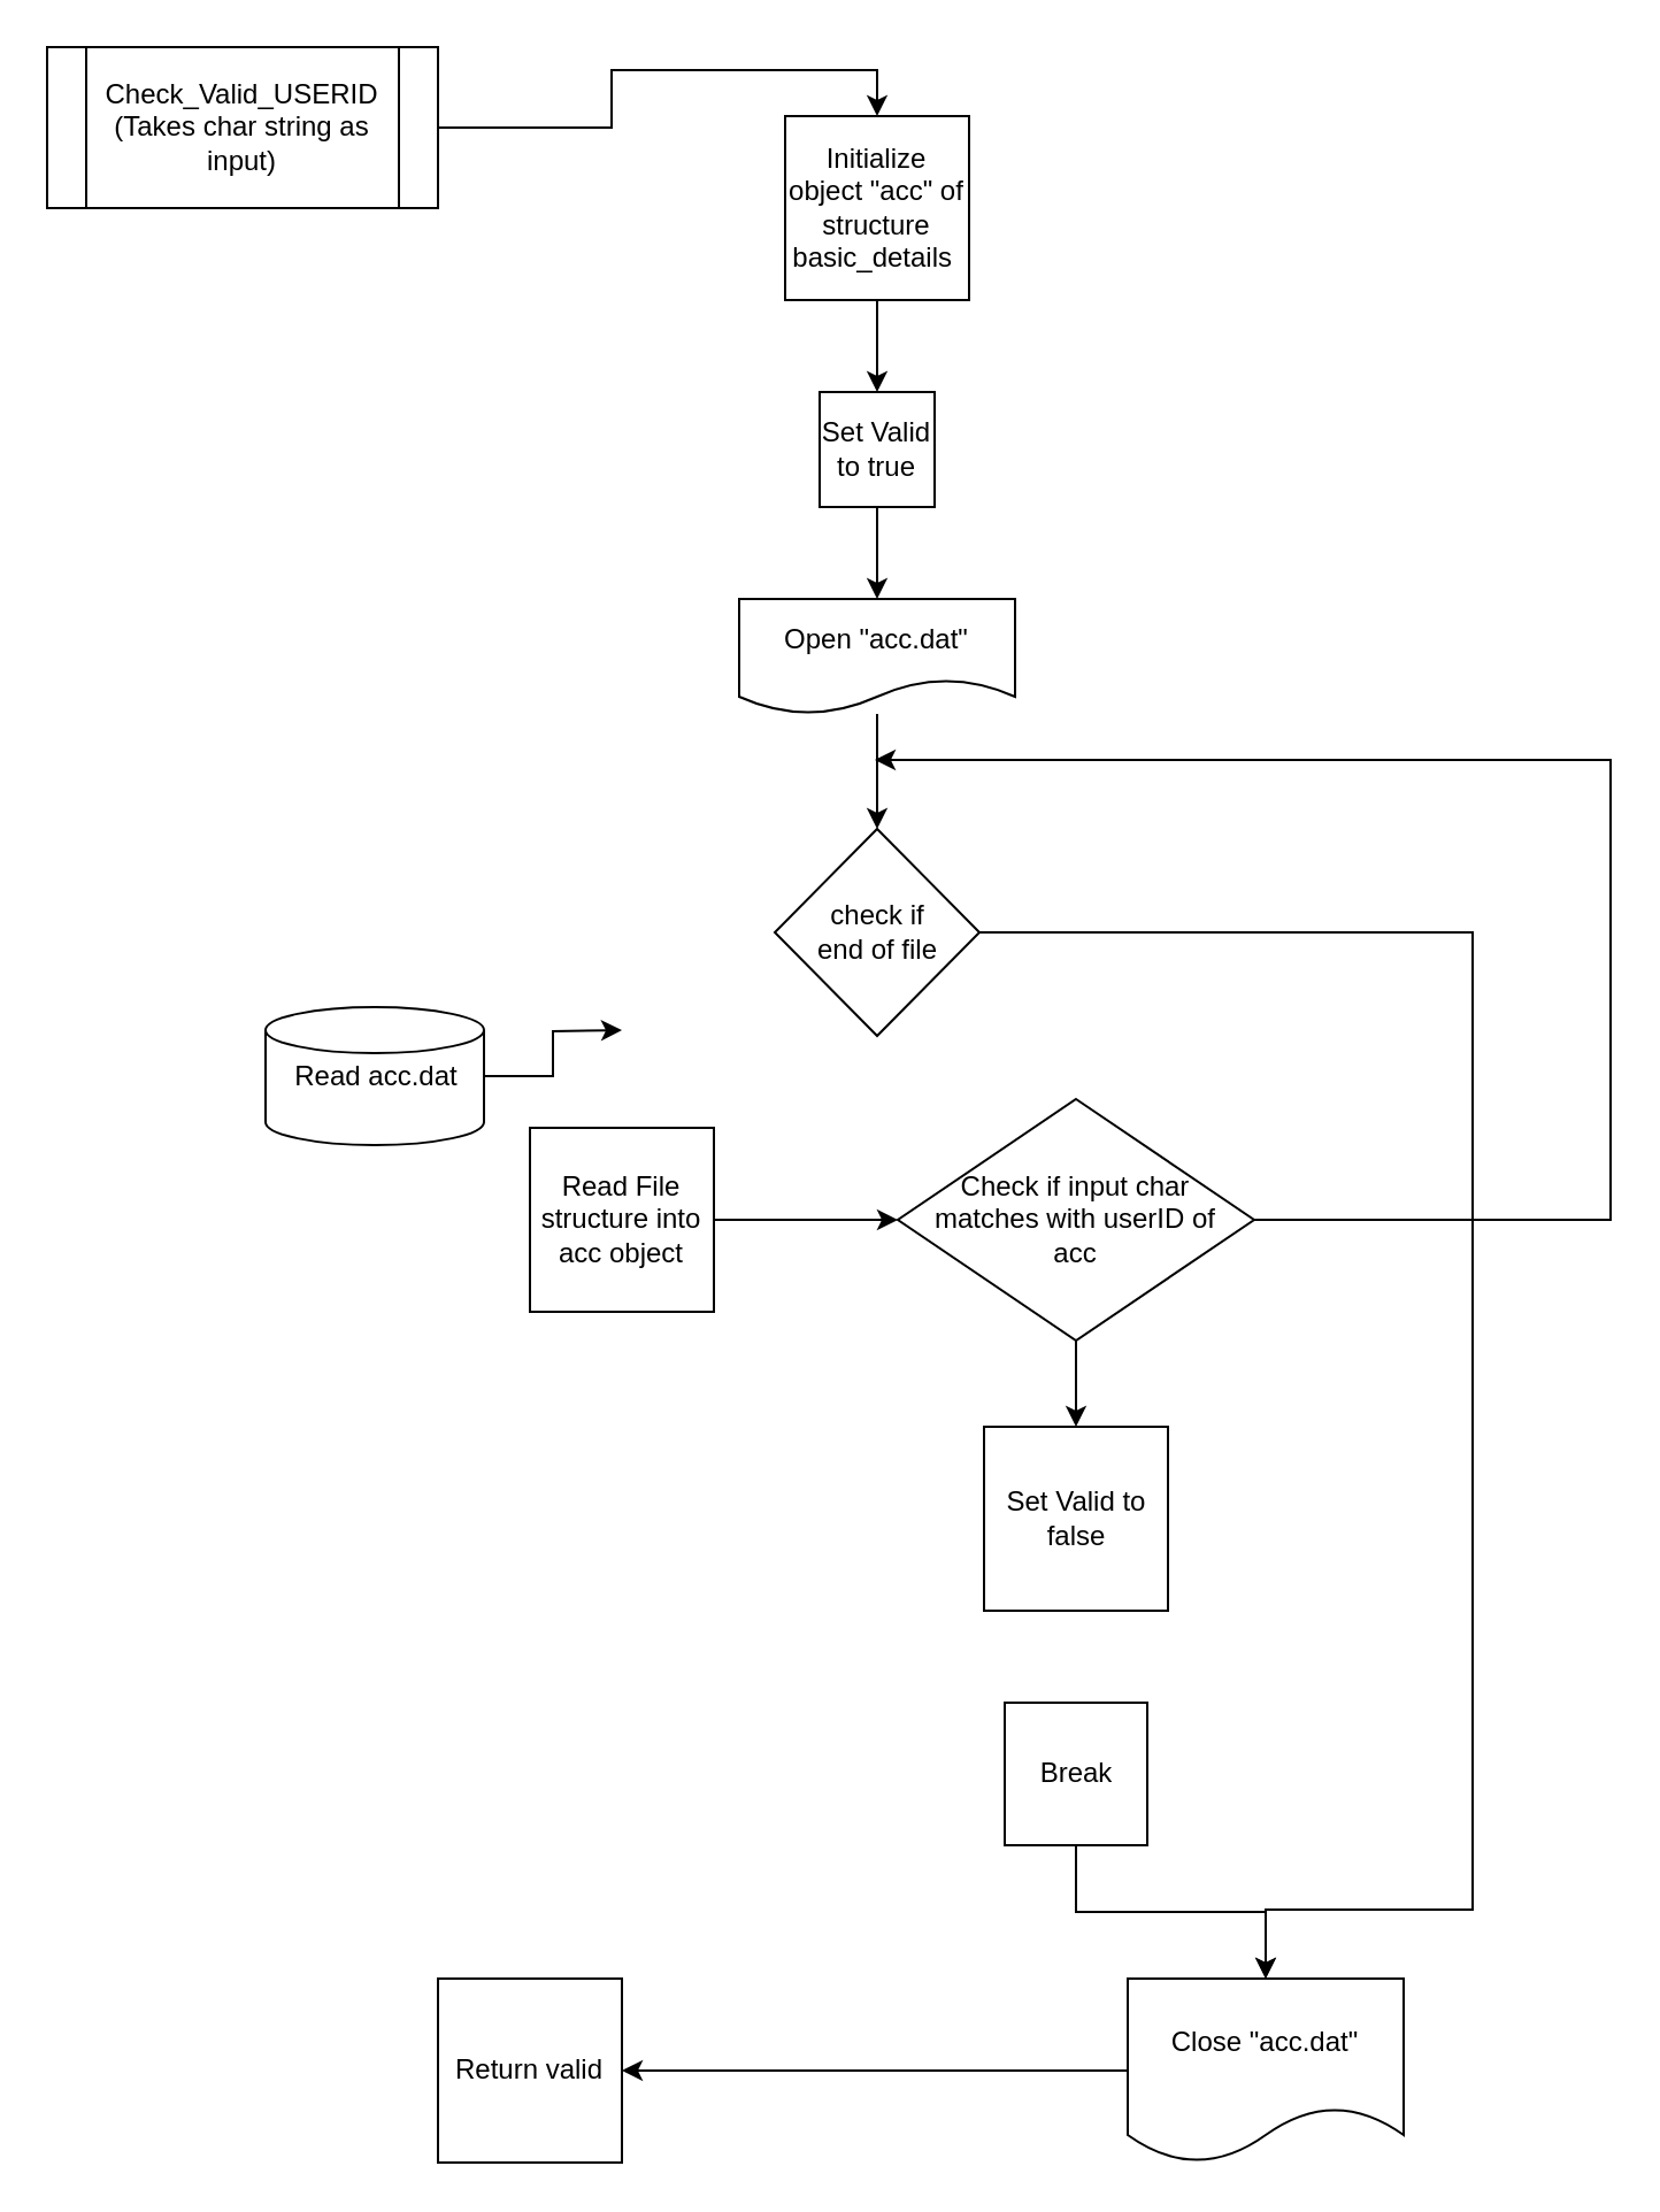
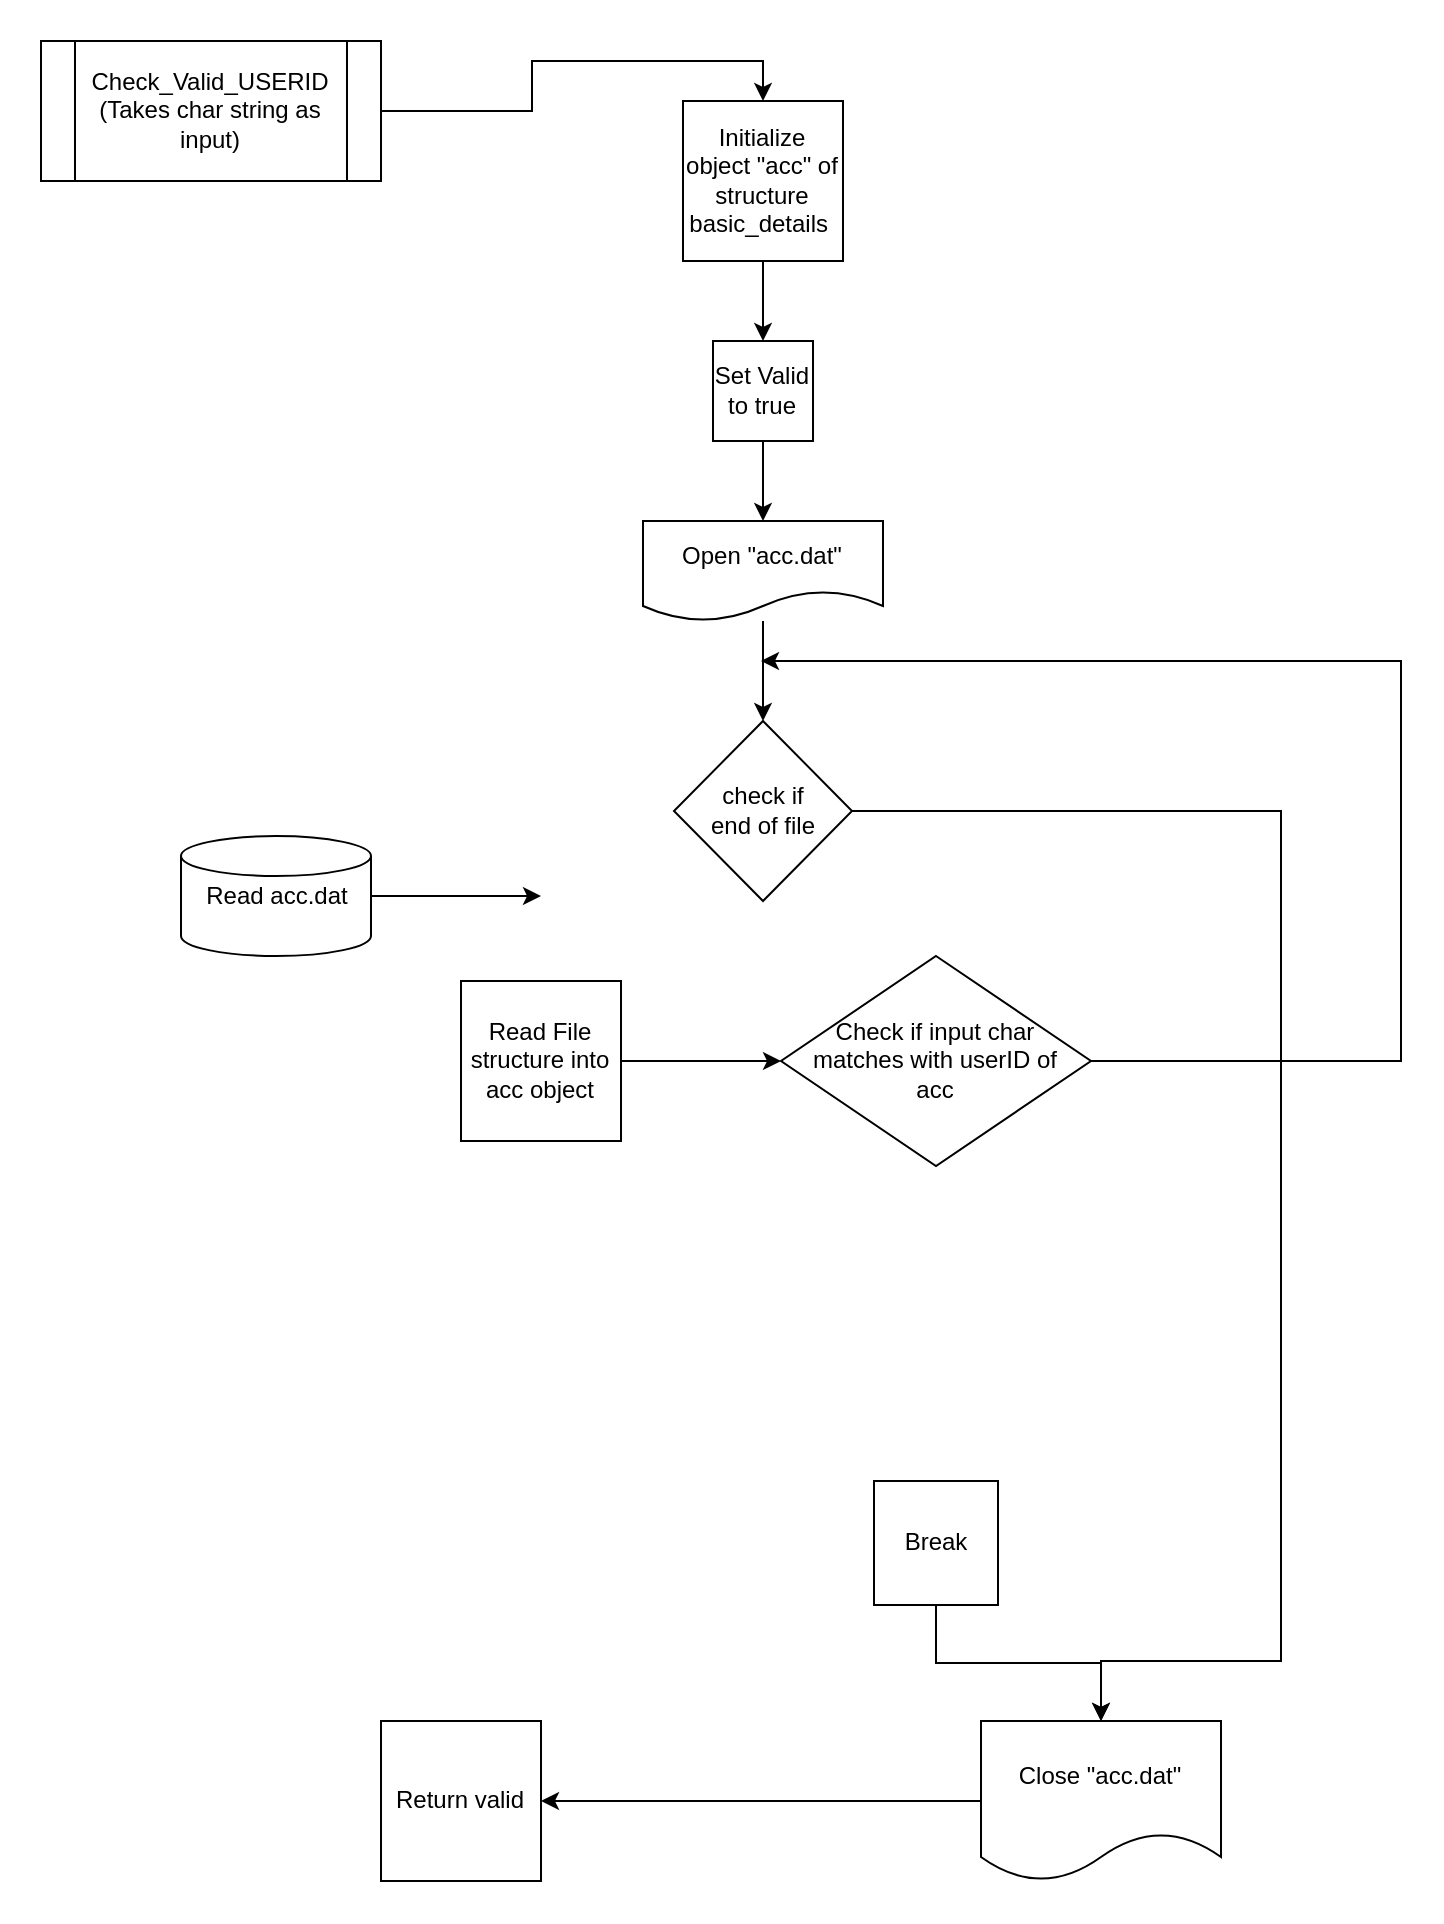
  <mxCell id="0" />
  <mxCell id="1" parent="0" />
  <mxCell id="2" style="edgeStyle=orthogonalEdgeStyle;rounded=0;orthogonalLoop=1;jettySize=auto;html=1;entryX=0.5;entryY=0;entryDx=0;entryDy=0;" edge="1" parent="1" source="3" target="7"><mxGeometry relative="1" as="geometry" /></mxCell>
  <mxCell id="3" value="Check_Valid_USERID (Takes char string as input)" style="shape=process;whiteSpace=wrap;html=1;backgroundOutline=1;spacingLeft=20;spacingRight=20;" vertex="1" parent="1"><mxGeometry x="20" y="20" width="170" height="70" as="geometry" /></mxCell>
  <mxCell id="4" value="" style="edgeStyle=orthogonalEdgeStyle;rounded=0;orthogonalLoop=1;jettySize=auto;html=1;" edge="1" parent="1" source="5" target="9"><mxGeometry relative="1" as="geometry" /></mxCell>
  <mxCell id="5" value="Open &quot;acc.dat&quot;" style="shape=document;whiteSpace=wrap;html=1;boundedLbl=1;" vertex="1" parent="1"><mxGeometry x="321" y="260" width="120" height="50" as="geometry" /></mxCell>
  <mxCell id="6" value="" style="edgeStyle=orthogonalEdgeStyle;rounded=0;orthogonalLoop=1;jettySize=auto;html=1;" edge="1" parent="1" source="7" target="16"><mxGeometry relative="1" as="geometry" /></mxCell>
  <mxCell id="7" value="Initialize object &quot;acc&quot; of structure basic_details&amp;nbsp;" style="whiteSpace=wrap;html=1;aspect=fixed;" vertex="1" parent="1"><mxGeometry x="341" y="50" width="80" height="80" as="geometry" /></mxCell>
  <mxCell id="8" style="edgeStyle=orthogonalEdgeStyle;rounded=0;orthogonalLoop=1;jettySize=auto;html=1;entryX=0.5;entryY=0;entryDx=0;entryDy=0;" edge="1" parent="1" source="9" target="23"><mxGeometry relative="1" as="geometry"><mxPoint x="620" y="800" as="targetPoint" /><Array as="points"><mxPoint x="640" y="405" /><mxPoint x="640" y="830" /><mxPoint x="550" y="830" /></Array></mxGeometry></mxCell>
  <mxCell id="9" value="check if end of file" style="rhombus;whiteSpace=wrap;html=1;spacingLeft=15;spacingRight=15;" vertex="1" parent="1"><mxGeometry x="336.5" y="360" width="89" height="90" as="geometry" /></mxCell>
  <mxCell id="10" value="" style="edgeStyle=orthogonalEdgeStyle;rounded=0;orthogonalLoop=1;jettySize=auto;html=1;" edge="1" parent="1" source="11" target="14"><mxGeometry relative="1" as="geometry" /></mxCell>
  <mxCell id="11" value="Read File structure into acc object" style="whiteSpace=wrap;html=1;aspect=fixed;" vertex="1" parent="1"><mxGeometry x="230" y="490" width="80" height="80" as="geometry" /></mxCell>
- <mxCell id="12" value="" style="edgeStyle=orthogonalEdgeStyle;rounded=0;orthogonalLoop=1;jettySize=auto;html=1;" edge="1" parent="1" source="14" target="19"><mxGeometry relative="1" as="geometry" /></mxCell>
  <mxCell id="13" style="edgeStyle=orthogonalEdgeStyle;rounded=0;orthogonalLoop=1;jettySize=auto;html=1;" edge="1" parent="1" source="14"><mxGeometry relative="1" as="geometry"><mxPoint x="380" y="330" as="targetPoint" /><Array as="points"><mxPoint x="700" y="530" /><mxPoint x="700" y="330" /></Array></mxGeometry></mxCell>
  <mxCell id="14" value="Check if input char matches with userID of acc" style="rhombus;whiteSpace=wrap;html=1;spacingLeft=15;spacingRight=15;" vertex="1" parent="1"><mxGeometry x="390" y="477.5" width="155" height="105" as="geometry" /></mxCell>
  <mxCell id="15" value="" style="edgeStyle=orthogonalEdgeStyle;rounded=0;orthogonalLoop=1;jettySize=auto;html=1;" edge="1" parent="1" source="16" target="5"><mxGeometry relative="1" as="geometry" /></mxCell>
  <mxCell id="16" value="Set Valid to true" style="whiteSpace=wrap;html=1;aspect=fixed;" vertex="1" parent="1"><mxGeometry x="356" y="170" width="50" height="50" as="geometry" /></mxCell>
  <mxCell id="17" style="edgeStyle=orthogonalEdgeStyle;rounded=0;orthogonalLoop=1;jettySize=auto;html=1;" edge="1" parent="1" source="18"><mxGeometry relative="1" as="geometry"><mxPoint x="270" y="447.5" as="targetPoint" /></mxGeometry></mxCell>
- <mxCell id="18" value="Read acc.dat" style="strokeWidth=1;html=1;shape=mxgraph.flowchart.database;" vertex="1" parent="1"><mxGeometry x="115" y="437.5" width="95" height="60" as="geometry" /></mxCell>
- <mxCell id="19" value="Set Valid to false" style="whiteSpace=wrap;html=1;aspect=fixed;strokeWidth=1;" vertex="1" parent="1"><mxGeometry x="427.5" y="620" width="80" height="80" as="geometry" /></mxCell>
+ <mxCell id="18" value="Read acc.dat" style="strokeWidth=1;html=1;shape=mxgraph.flowchart.database;" vertex="1" parent="1"><mxGeometry x="90" y="417.5" width="95" height="60" as="geometry" /></mxCell>
  <mxCell id="20" style="edgeStyle=orthogonalEdgeStyle;rounded=0;orthogonalLoop=1;jettySize=auto;html=1;" edge="1" parent="1" source="21" target="23"><mxGeometry relative="1" as="geometry" /></mxCell>
  <mxCell id="21" value="Break" style="whiteSpace=wrap;html=1;aspect=fixed;strokeWidth=1;" vertex="1" parent="1"><mxGeometry x="436.5" y="740" width="62" height="62" as="geometry" /></mxCell>
  <mxCell id="22" style="edgeStyle=orthogonalEdgeStyle;rounded=0;orthogonalLoop=1;jettySize=auto;html=1;entryX=1;entryY=0.5;entryDx=0;entryDy=0;" edge="1" parent="1" source="23" target="24"><mxGeometry relative="1" as="geometry" /></mxCell>
  <mxCell id="23" value="Close &quot;acc.dat&quot;" style="shape=document;whiteSpace=wrap;html=1;boundedLbl=1;strokeWidth=1;" vertex="1" parent="1"><mxGeometry x="490" y="860" width="120" height="80" as="geometry" /></mxCell>
  <mxCell id="24" value="Return valid" style="whiteSpace=wrap;html=1;aspect=fixed;strokeWidth=1;" vertex="1" parent="1"><mxGeometry x="190" y="860" width="80" height="80" as="geometry" /></mxCell>
